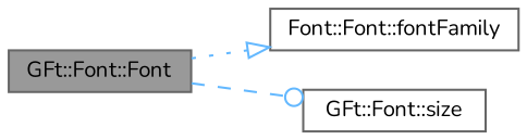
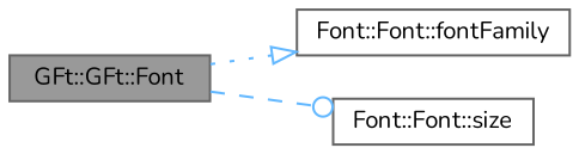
  digraph {
    fontname=Nunito
    rankdir=LR
    node [color=grey40 fillcolor=white fontname=Nunito fontsize=10 shape=box style=filled]
    edge [color=steelblue1 fontname=Nunito fontsize=10 labelfontname=Helvetica labelfontsize=10]
-   n1 [color=gray40 fillcolor=grey60 fontcolor=black height=0.2 label="GFt::Font::Font" width=0.4]
+   n1 [color=gray40 fillcolor=grey60 fontcolor=black height=0.2 label="GFt::GFt::Font" width=0.4]
    n2 [height=0.2 label="Font::Font::fontFamily" width=0.4]
-   n3 [height=0.2 label="GFt::Font::size" width=0.4]
+   n3 [height=0.2 label="Font::Font::size" width=0.4]
    n1 -> n2 [arrowhead=onormal style=dotted]
    n1 -> n3 [arrowhead=odot style=dashed]
  }
